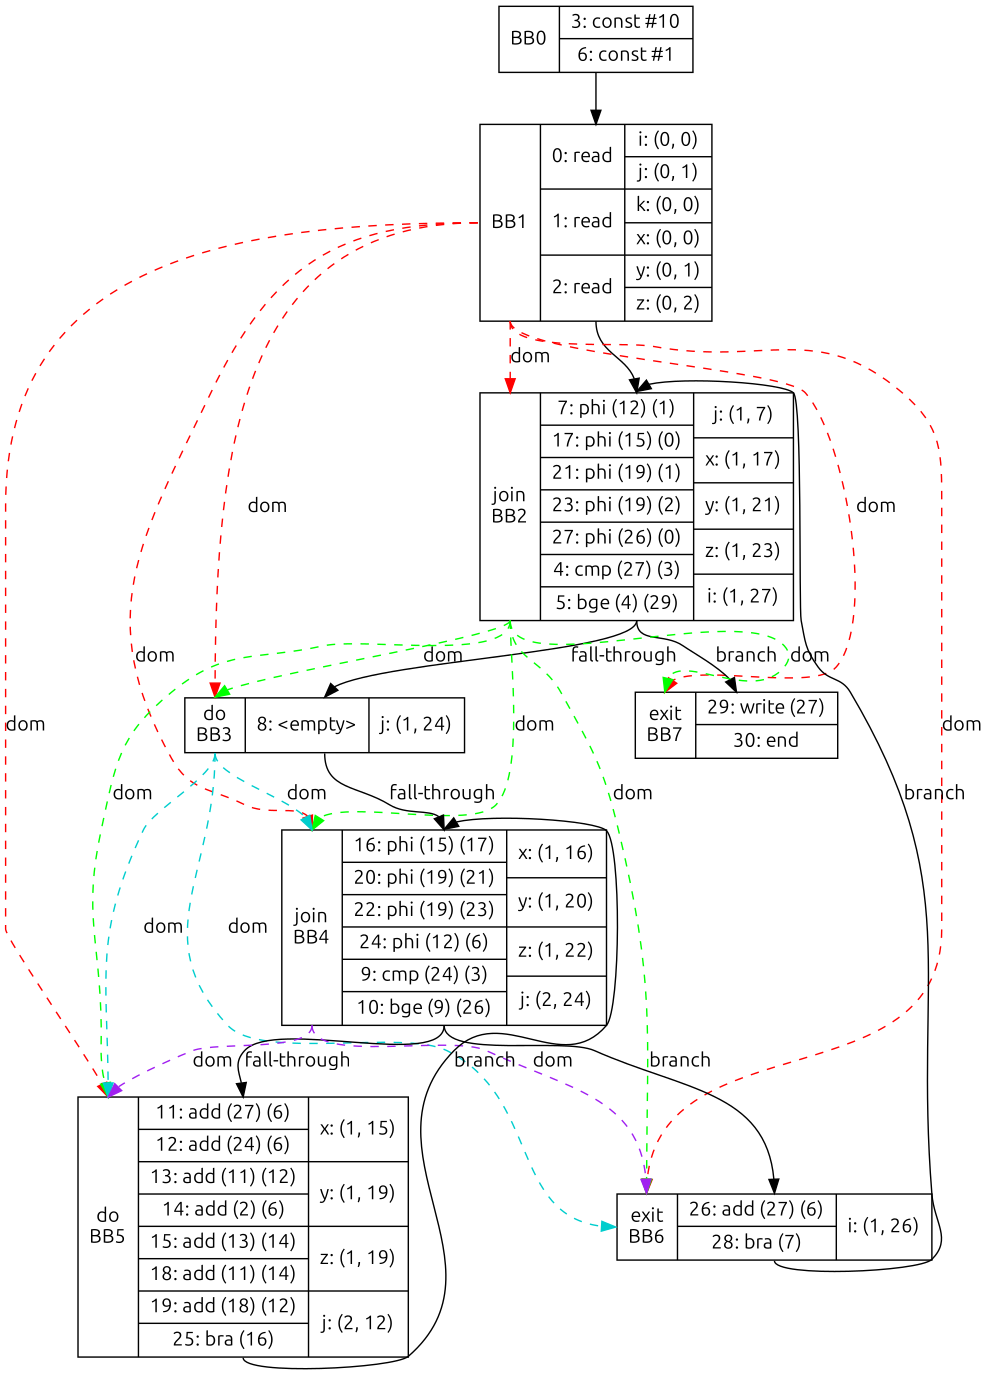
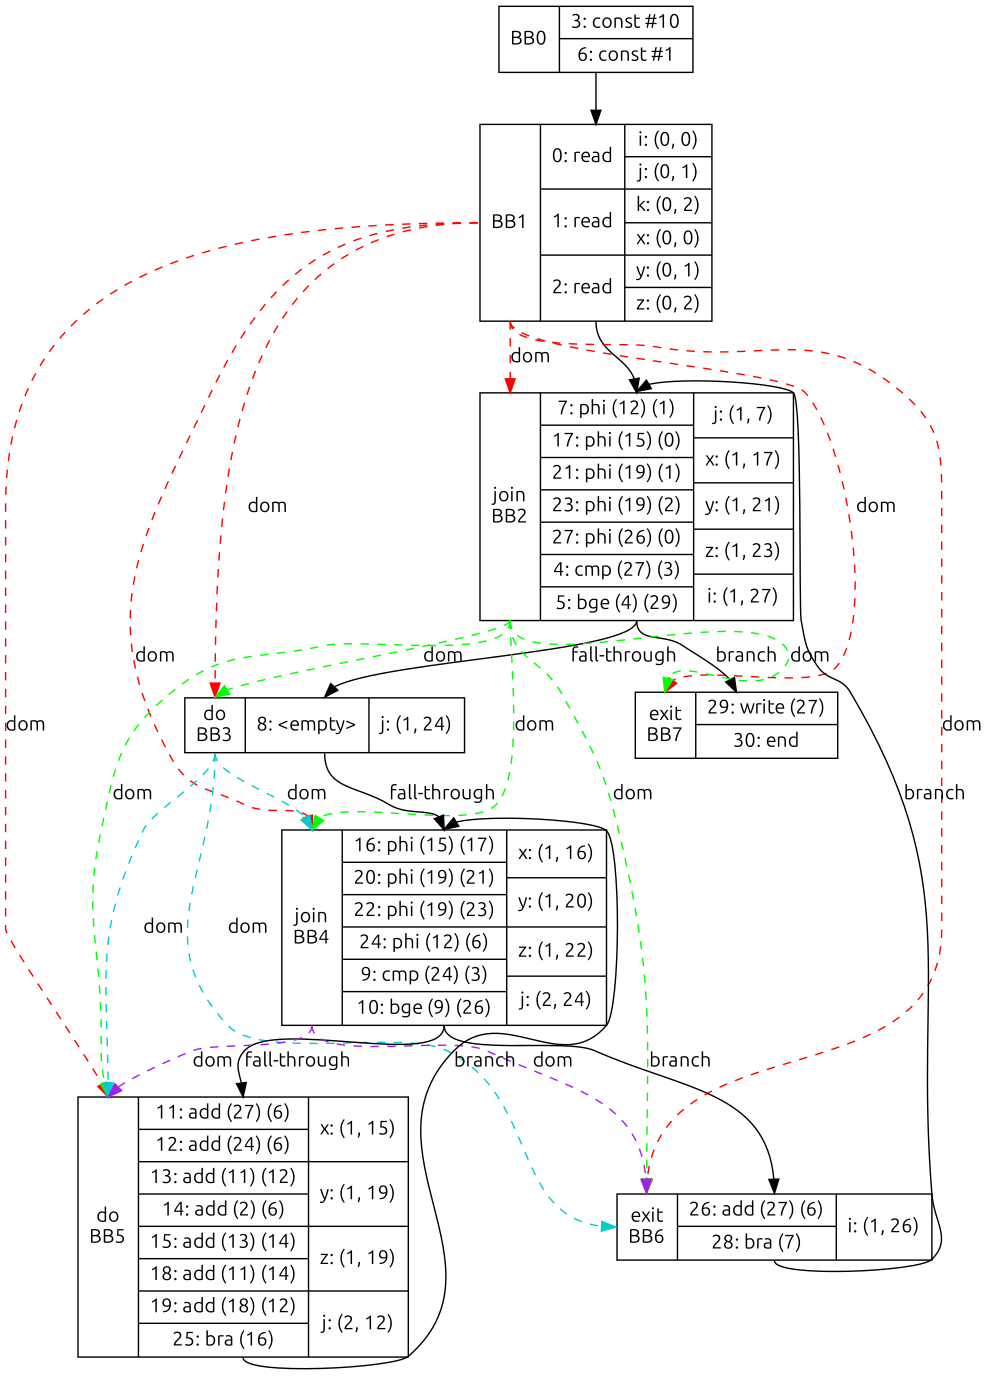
  digraph {
    fontname=Ubuntu
    node [shape=record fontname=Ubuntu]
    edge [headport=b tailport=b fontname=Ubuntu style=dashed]
    n1 [label="<b>BB0|{3: const #10|6: const #1}"]
-   n2 [label="<b>BB1|{0: read|1: read|2: read}|{i: (0, 0)|j: (0, 1)|k: (0, 0)|x: (0, 0)|y: (0, 1)|z: (0, 2)}"]
+   n2 [label="<b>BB1|{0: read|1: read|2: read}|{i: (0, 0)|j: (0, 1)|k: (0, 2)|x: (0, 0)|y: (0, 1)|z: (0, 2)}"]
    n3 [label="<b>join\nBB2|{7: phi (12) (1)|17: phi (15) (0)|21: phi (19) (1)|23: phi (19) (2)|27: phi (26) (0)|4: cmp (27) (3)|5: bge (4) (29)}|{j: (1, 7)|x: (1, 17)|y: (1, 21)|z: (1, 23)|i: (1, 27)}"]
    n4 [label="<b>do\nBB3|{8: \<empty\>}|{j: (1, 24)}"]
    n5 [label="<b>join\nBB4|{16: phi (15) (17)|20: phi (19) (21)|22: phi (19) (23)|24: phi (12) (6)|9: cmp (24) (3)|10: bge (9) (26)}|{x: (1, 16)|y: (1, 20)|z: (1, 22)|j: (2, 24)}"]
    n6 [label="<b>do\nBB5|{11: add (27) (6)|12: add (24) (6)|13: add (11) (12)|14: add (2) (6)|15: add (13) (14)|18: add (11) (14)|19: add (18) (12)|25: bra (16)}|{x: (1, 15)|y: (1, 19)|z: (1, 19)|j: (2, 12)}"]
    n7 [label="<b>exit\nBB6|{26: add (27) (6)|28: bra (7)}|{i: (1, 26)}"]
    n8 [label="<b>exit\nBB7|{29: write (27)|30: end}"]
    n1 -> n2 [headport=n tailport=s style=""]
    n2 -> n3 [headport=n tailport=s style=""]
    n2 -> n3 [color=red label=dom]
    n2 -> n4 [color=red label=dom]
    n2 -> n5 [color=red label=dom]
    n2 -> n6 [color=red label=dom]
    n2 -> n7 [color=red label=dom]
    n2 -> n8 [color=red label=dom]
    n3 -> n4 [headport=n label="fall-through" tailport=s style=""]
    n3 -> n4 [color=green label=dom]
    n3 -> n5 [color=green label=dom]
    n3 -> n6 [color=green label=dom]
    n3 -> n7 [color=green label=dom]
    n3 -> n8 [headport=n label=branch tailport=s style=""]
    n3 -> n8 [color=green label=dom]
    n4 -> n5 [headport=n label="fall-through" tailport=s style=""]
    n4 -> n5 [color=cyan3 label=dom]
    n4 -> n6 [color=cyan3 label=dom]
    n4 -> n7 [color=cyan3 label=dom]
    n5 -> n6 [headport=n label="fall-through" tailport=s style=""]
    n5 -> n6 [color=purple label=dom]
    n5 -> n7 [headport=n label=branch tailport=s style=""]
    n5 -> n7 [color=purple label=dom]
    n6 -> n5 [constraint=false headport=n label=branch tailport=s style=""]
    n7 -> n3 [constraint=false headport=n label=branch tailport=s style=""]
  }
